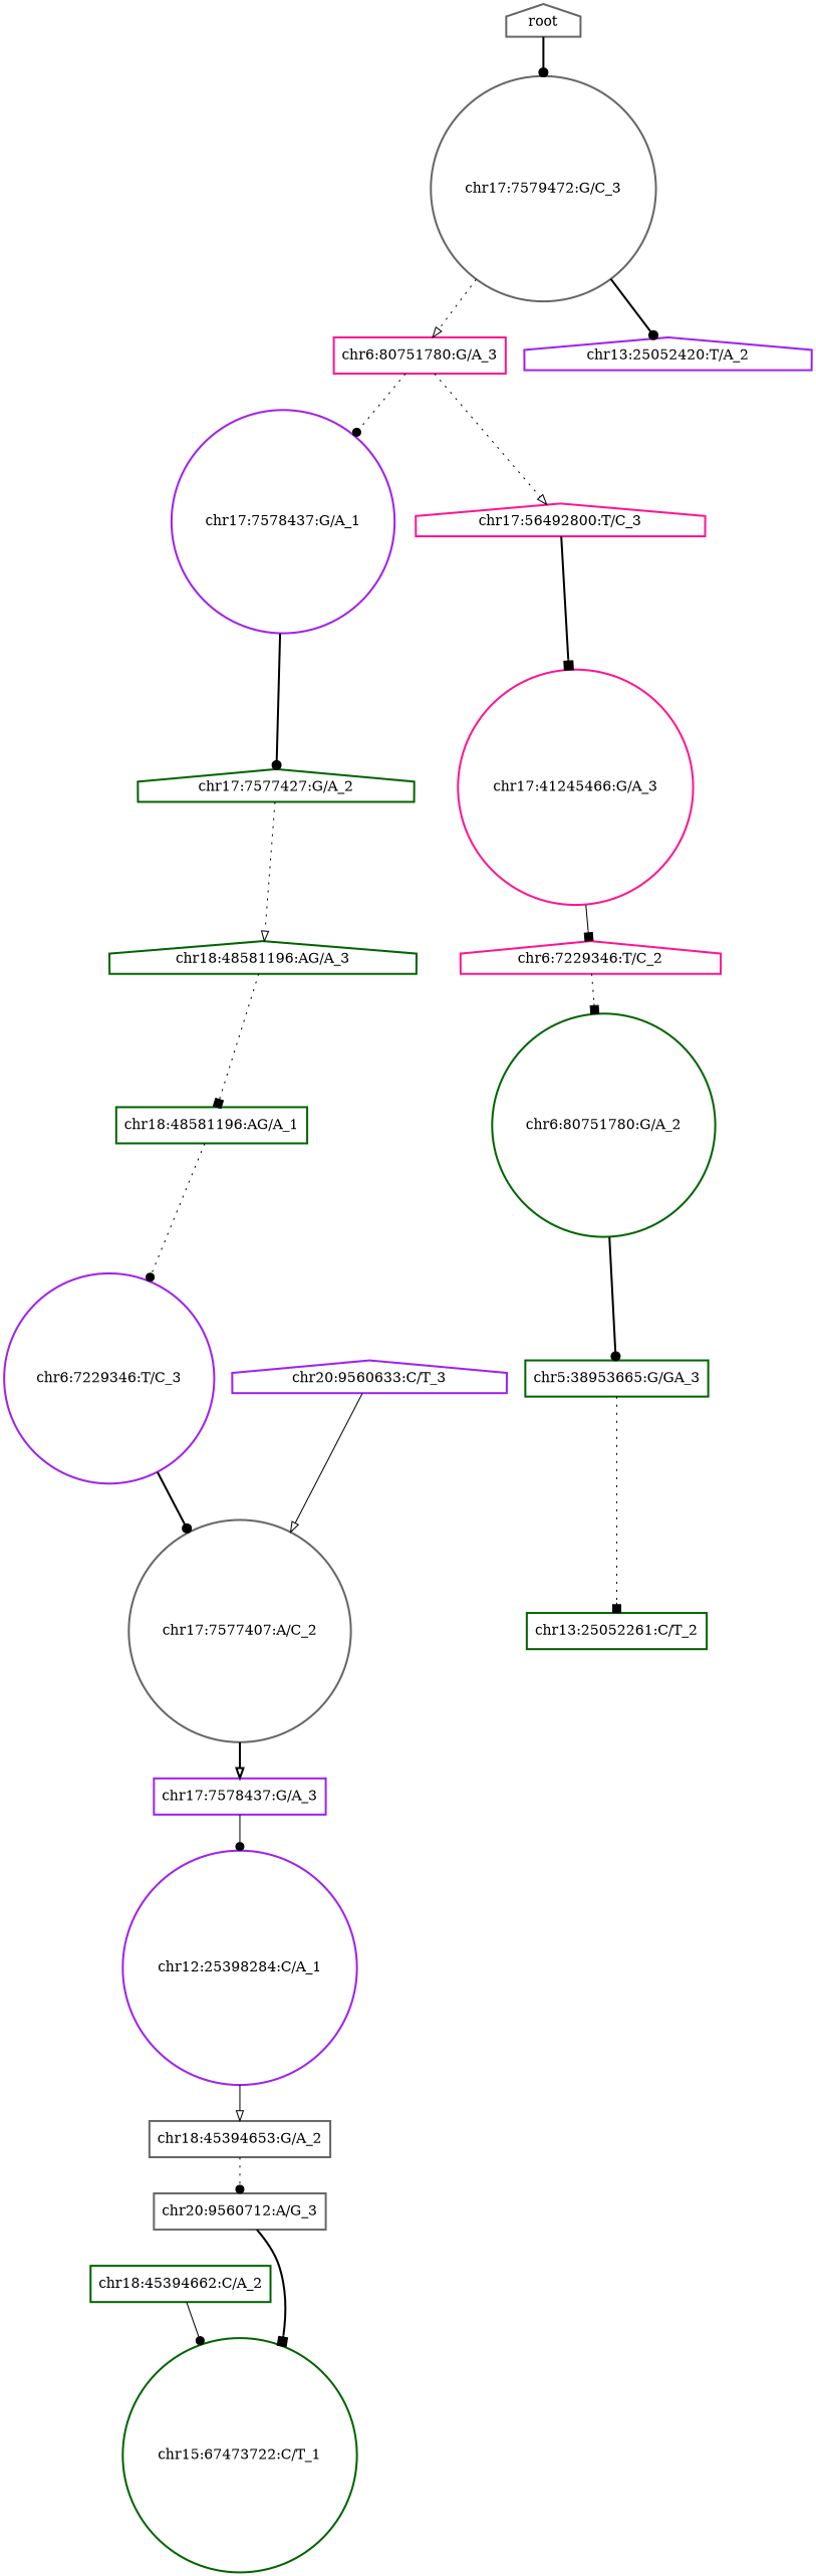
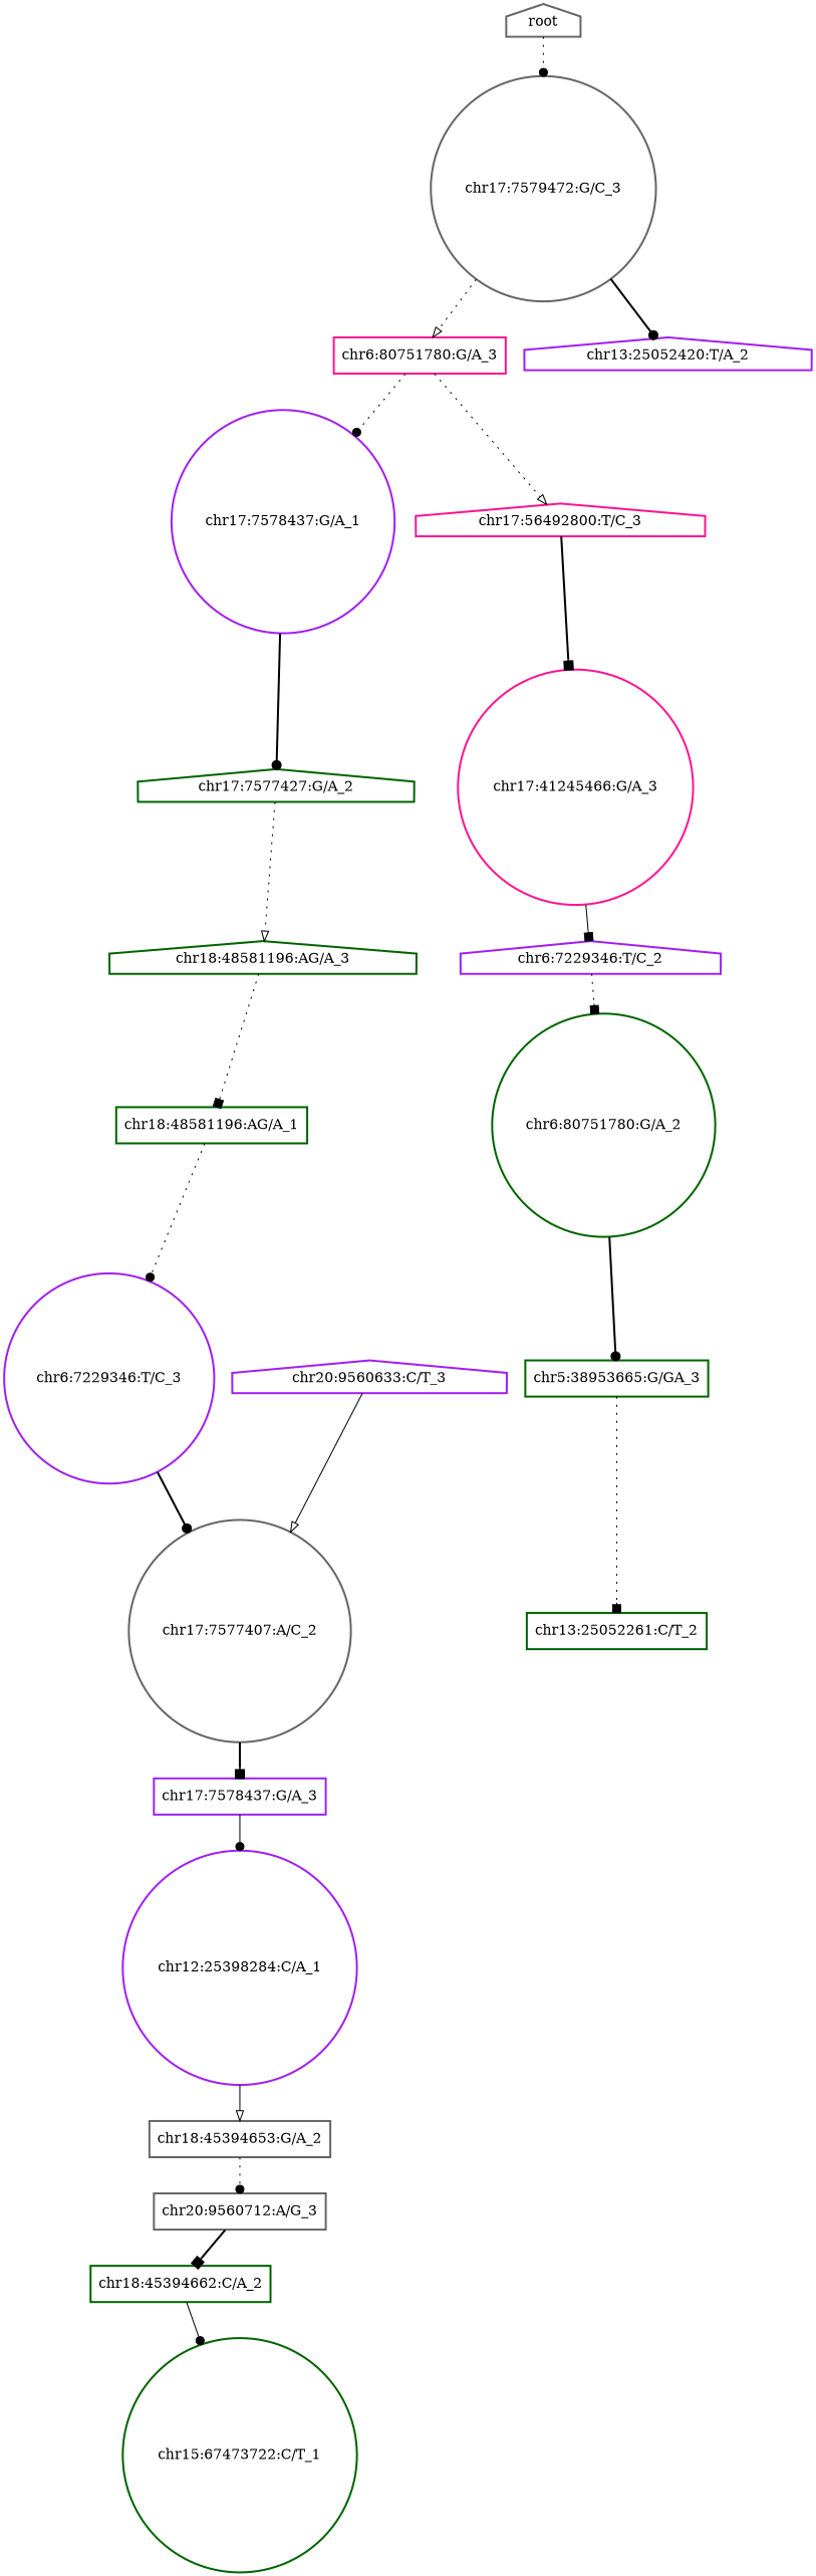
  digraph {
    rankdir=TB
    node [color=darkgreen shape=circle style=bold]
    edge [arrowhead=dot style=dotted]
    n1 [color=gray40 label=root shape=house]
    n2 [color=gray40 label="chr17:7579472:G/C_3"]
    n3 [color=deeppink label="chr6:80751780:G/A_3" shape=box]
    n4 [color=purple label="chr13:25052420:T/A_2" shape=house]
    n5 [color=purple label="chr17:7578437:G/A_1"]
    n6 [color=deeppink label="chr17:56492800:T/C_3" shape=house]
    n7 [label="chr17:7577427:G/A_2" shape=house]
    n8 [label="chr18:48581196:AG/A_3" shape=house]
    n9 [label="chr18:48581196:AG/A_1" shape=box]
    n10 [color=purple label="chr6:7229346:T/C_3"]
    n11 [color=gray40 label="chr17:7577407:A/C_2"]
    n12 [color=purple label="chr20:9560633:C/T_3" shape=house]
    n13 [color=purple label="chr17:7578437:G/A_3" shape=box]
    n14 [color=purple label="chr12:25398284:C/A_1"]
    n15 [color=gray40 label="chr18:45394653:G/A_2" shape=box]
    n16 [color=gray40 label="chr20:9560712:A/G_3" shape=box]
    n17 [label="chr18:45394662:C/A_2" shape=box]
    n18 [label="chr15:67473722:C/T_1"]
    n19 [color=deeppink label="chr17:41245466:G/A_3"]
-   n20 [color=deeppink label="chr6:7229346:T/C_2" shape=house]
+   n20 [color=purple label="chr6:7229346:T/C_2" shape=house]
    n21 [label="chr6:80751780:G/A_2"]
    n22 [label="chr5:38953665:G/GA_3" shape=box]
    n23 [label="chr13:25052261:C/T_2" shape=box]
-   n1 -> n2 [style=bold]
+   n1 -> n2
    n2 -> n3 [arrowhead=onormal]
    n2 -> n4 [style=bold]
    n3 -> n5
    n3 -> n6 [arrowhead=onormal]
    n5 -> n7 [style=bold]
    n6 -> n19 [arrowhead=box style=bold]
    n7 -> n8 [arrowhead=onormal]
    n8 -> n9 [arrowhead=box]
    n9 -> n10
    n10 -> n11 [style=bold]
-   n11 -> n13 [arrowhead=onormal style=bold]
+   n11 -> n13 [arrowhead=box style=bold]
    n12 -> n11 [arrowhead=onormal style=solid]
    n13 -> n14 [style=solid]
    n14 -> n15 [arrowhead=onormal style=solid]
    n15 -> n16
-   n16 -> n18 [arrowhead=box style=bold]
+   n16 -> n17 [arrowhead=box style=bold]
    n17 -> n18 [style=solid]
    n19 -> n20 [arrowhead=box style=solid]
    n20 -> n21 [arrowhead=box]
    n21 -> n22 [style=bold]
    n22 -> n23 [arrowhead=box]
  }
